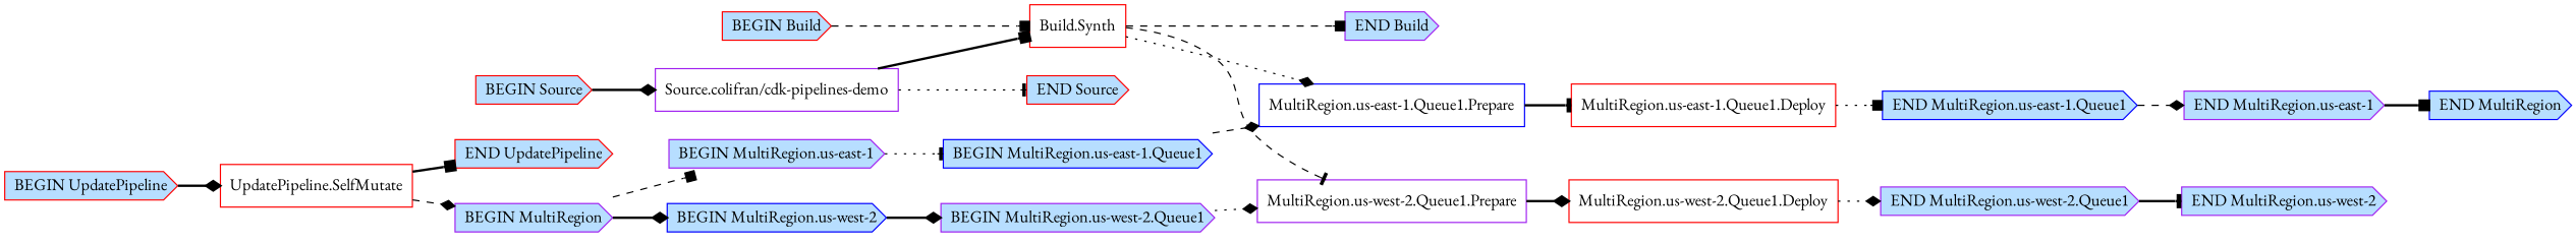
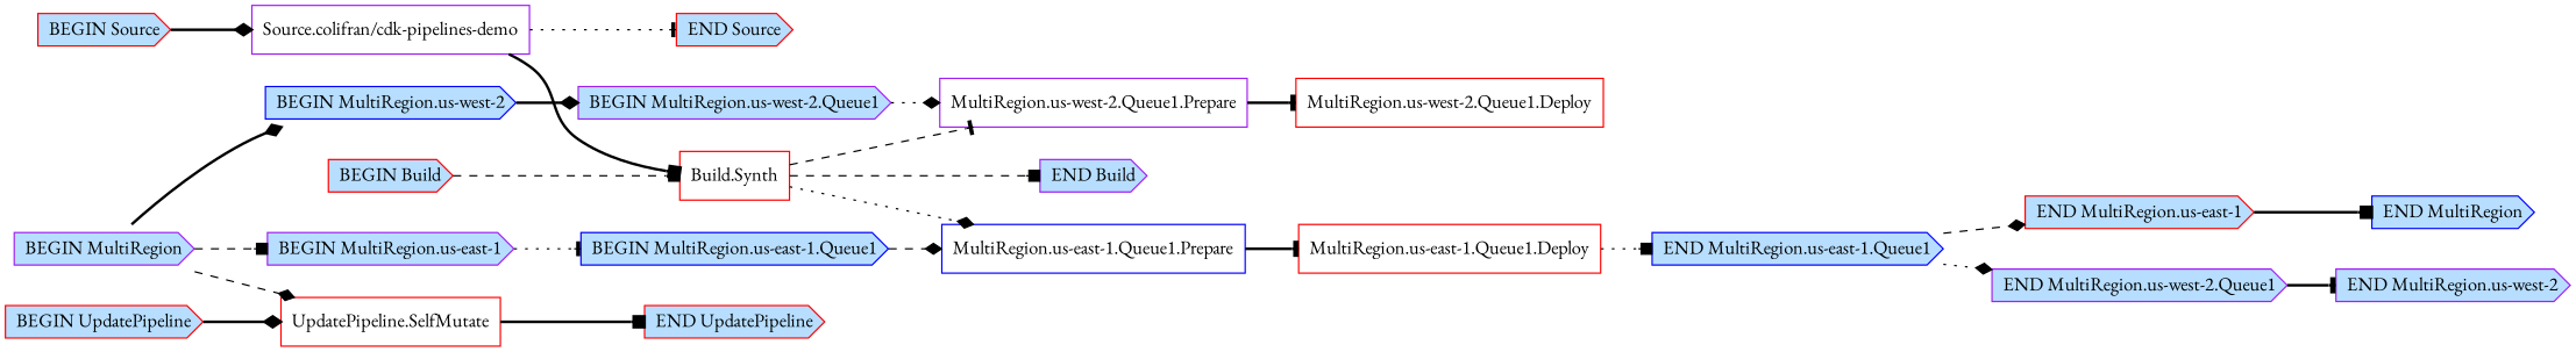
  digraph {
    fontname="EB Garamond"
    rankdir=LR
    node [color=red fontname="EB Garamond" shape=cds fillcolor="#b7deff" style=filled]
    edge [arrowhead=diamond fontname="EB Garamond" style=bold]
    "Build.Synth" [shape=box fillcolor="" style=""]
    "BEGIN Build"
    "END Build" [color=purple]
    "MultiRegion.us-east-1.Queue1.Prepare" [color=blue shape=box fillcolor="" style=""]
    "MultiRegion.us-west-2.Queue1.Prepare" [color=purple shape=box fillcolor="" style=""]
    "UpdatePipeline.SelfMutate" [shape=box fillcolor="" style=""]
    "END UpdatePipeline"
    "BEGIN MultiRegion" [color=purple]
    "MultiRegion.us-east-1.Queue1.Deploy" [shape=box fillcolor="" style=""]
    "MultiRegion.us-west-2.Queue1.Deploy" [shape=box fillcolor="" style=""]
    "Source.colifran/cdk-pipelines-demo" [color=purple shape=box fillcolor="" style=""]
    "END Source"
    "BEGIN UpdatePipeline"
    "BEGIN MultiRegion.us-east-1" [color=purple]
    "BEGIN MultiRegion.us-west-2" [color=blue]
    "BEGIN MultiRegion.us-east-1.Queue1" [color=blue]
    "BEGIN MultiRegion.us-west-2.Queue1" [color=purple]
    "END MultiRegion" [color=blue]
-   "END MultiRegion.us-east-1" [color=purple]
+   "END MultiRegion.us-east-1"
    "END MultiRegion.us-east-1.Queue1" [color=blue]
    "END MultiRegion.us-west-2" [color=purple]
    "END MultiRegion.us-west-2.Queue1" [color=purple]
    "BEGIN Source"
    "Build.Synth" -> "END Build" [arrowhead=box style=dashed]
    "Build.Synth" -> "MultiRegion.us-east-1.Queue1.Prepare" [style=dotted]
    "Build.Synth" -> "MultiRegion.us-west-2.Queue1.Prepare" [arrowhead=tee style=dashed]
    "BEGIN Build" -> "Build.Synth" [arrowhead=box style=dashed]
    "MultiRegion.us-east-1.Queue1.Prepare" -> "MultiRegion.us-east-1.Queue1.Deploy" [arrowhead=tee]
-   "MultiRegion.us-west-2.Queue1.Prepare" -> "MultiRegion.us-west-2.Queue1.Deploy"
+   "MultiRegion.us-west-2.Queue1.Prepare" -> "MultiRegion.us-west-2.Queue1.Deploy" [arrowhead=tee]
    "UpdatePipeline.SelfMutate" -> "END UpdatePipeline" [arrowhead=box]
-   "UpdatePipeline.SelfMutate" -> "BEGIN MultiRegion" [style=dashed]
+   "BEGIN MultiRegion" -> "UpdatePipeline.SelfMutate" [style=dashed]
    "BEGIN MultiRegion" -> "BEGIN MultiRegion.us-east-1" [arrowhead=box style=dashed]
    "BEGIN MultiRegion" -> "BEGIN MultiRegion.us-west-2"
    "MultiRegion.us-east-1.Queue1.Deploy" -> "END MultiRegion.us-east-1.Queue1" [arrowhead=box style=dotted]
-   "MultiRegion.us-west-2.Queue1.Deploy" -> "END MultiRegion.us-west-2.Queue1" [style=dotted]
+   "END MultiRegion.us-east-1.Queue1" -> "END MultiRegion.us-west-2.Queue1" [style=dotted]
    "Source.colifran/cdk-pipelines-demo" -> "Build.Synth" [arrowhead=box]
    "Source.colifran/cdk-pipelines-demo" -> "END Source" [arrowhead=tee style=dotted]
    "BEGIN UpdatePipeline" -> "UpdatePipeline.SelfMutate"
    "BEGIN MultiRegion.us-east-1" -> "BEGIN MultiRegion.us-east-1.Queue1" [arrowhead=tee style=dotted]
    "BEGIN MultiRegion.us-west-2" -> "BEGIN MultiRegion.us-west-2.Queue1"
    "BEGIN MultiRegion.us-east-1.Queue1" -> "MultiRegion.us-east-1.Queue1.Prepare" [style=dashed]
    "BEGIN MultiRegion.us-west-2.Queue1" -> "MultiRegion.us-west-2.Queue1.Prepare" [style=dotted]
    "END MultiRegion.us-east-1" -> "END MultiRegion" [arrowhead=box]
    "END MultiRegion.us-east-1.Queue1" -> "END MultiRegion.us-east-1" [style=dashed]
    "END MultiRegion.us-west-2.Queue1" -> "END MultiRegion.us-west-2" [arrowhead=tee]
    "BEGIN Source" -> "Source.colifran/cdk-pipelines-demo"
  }
